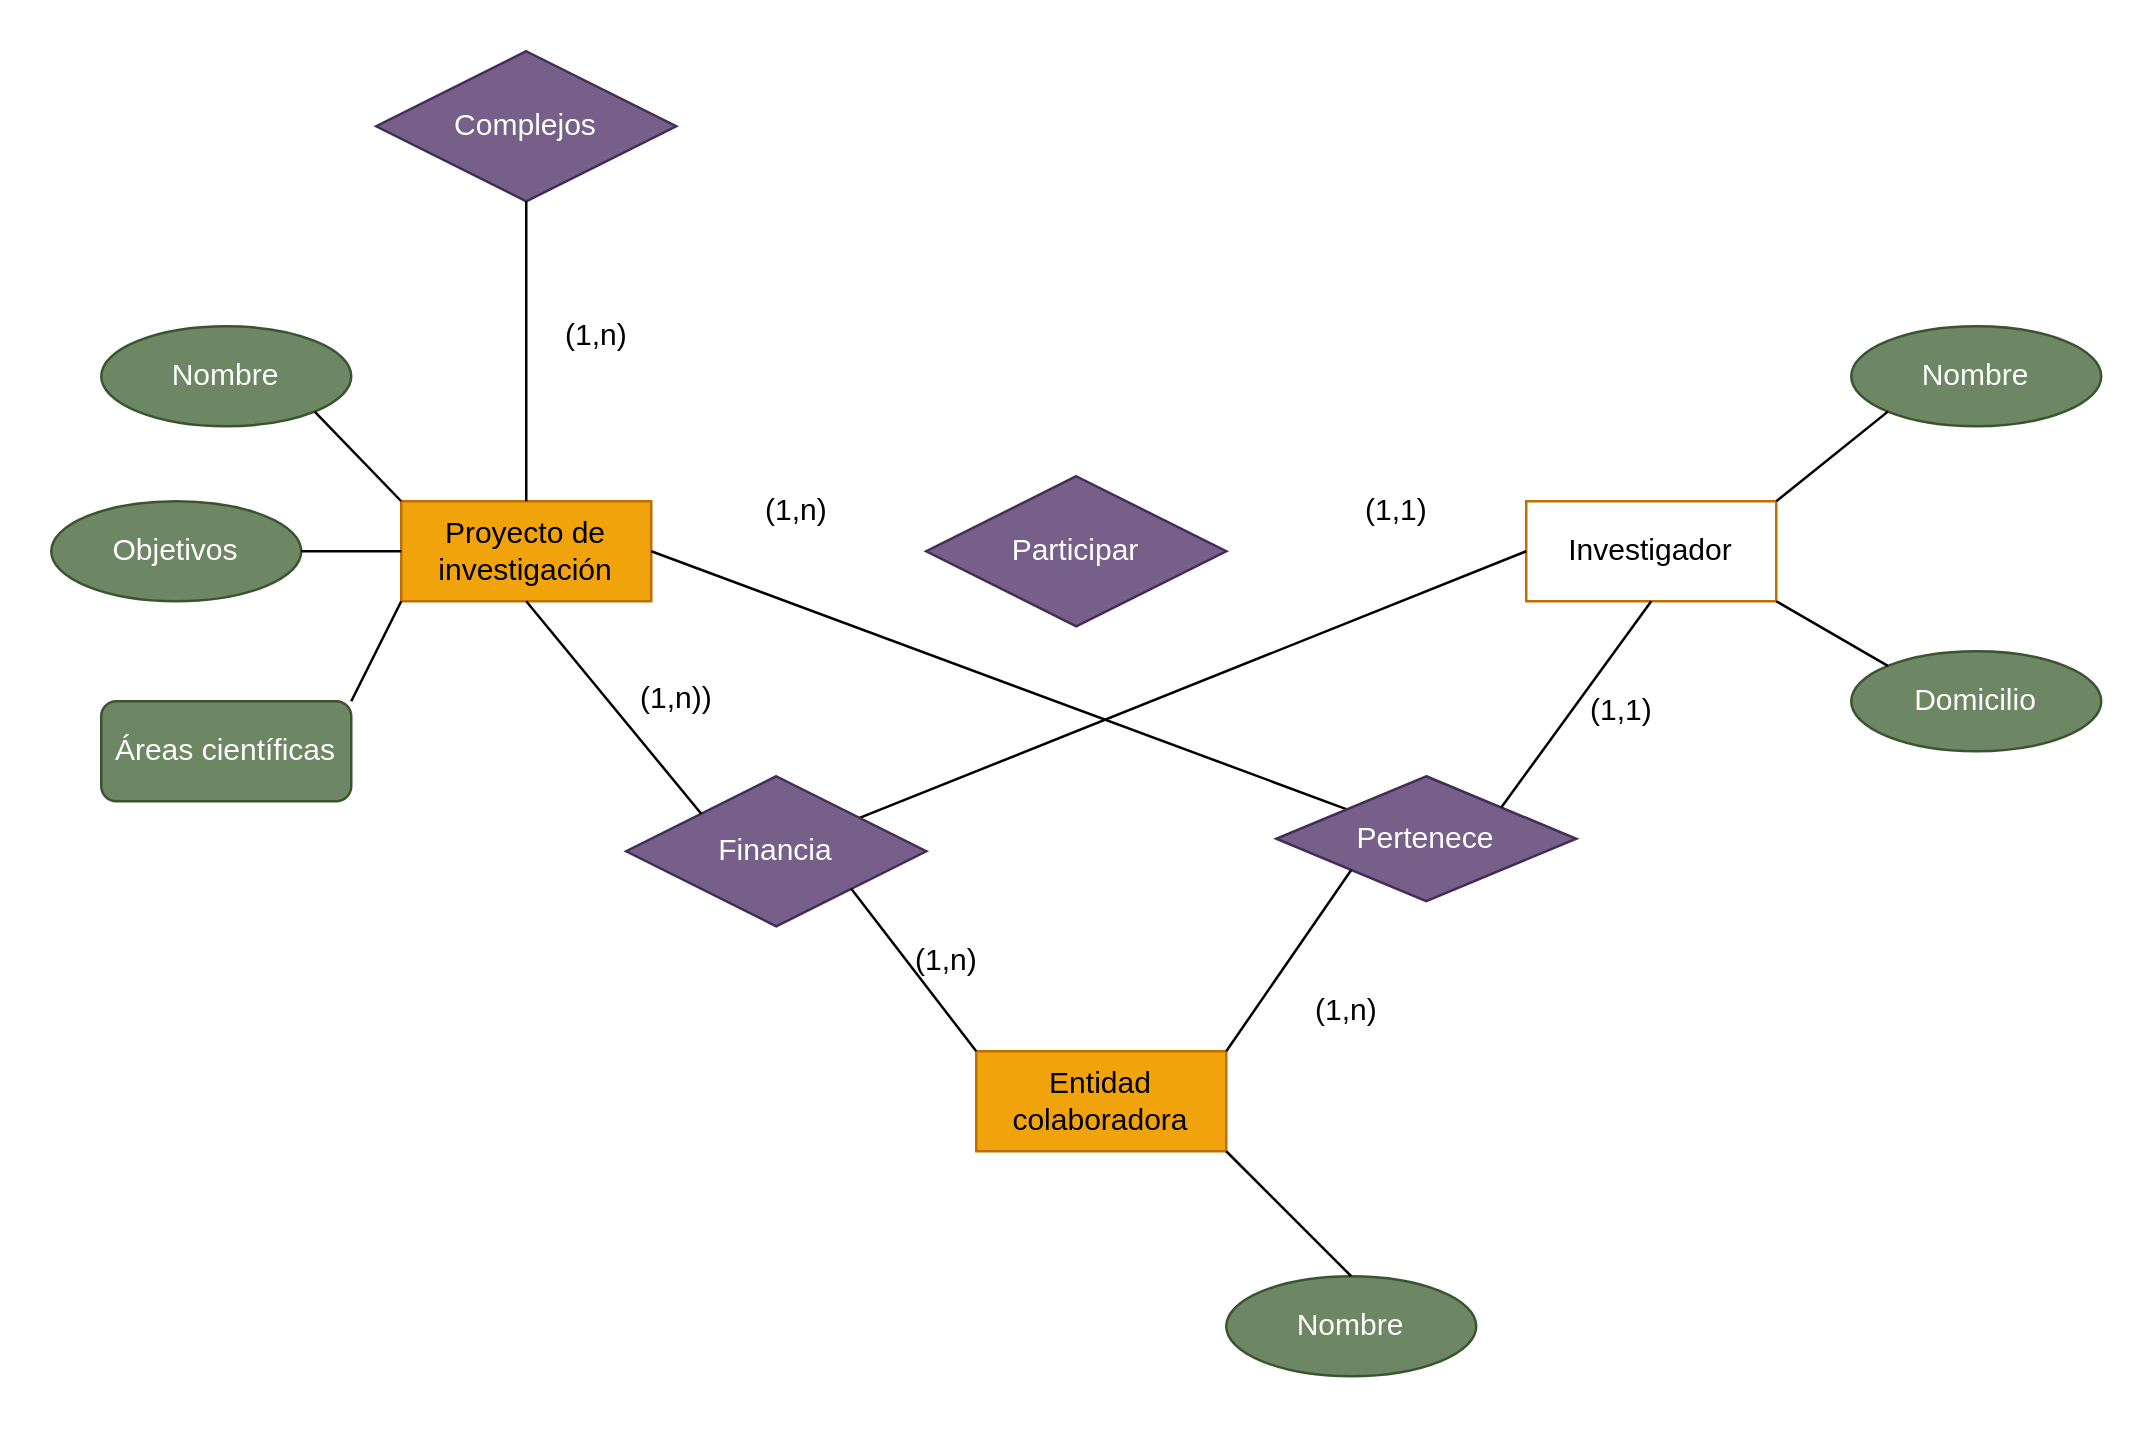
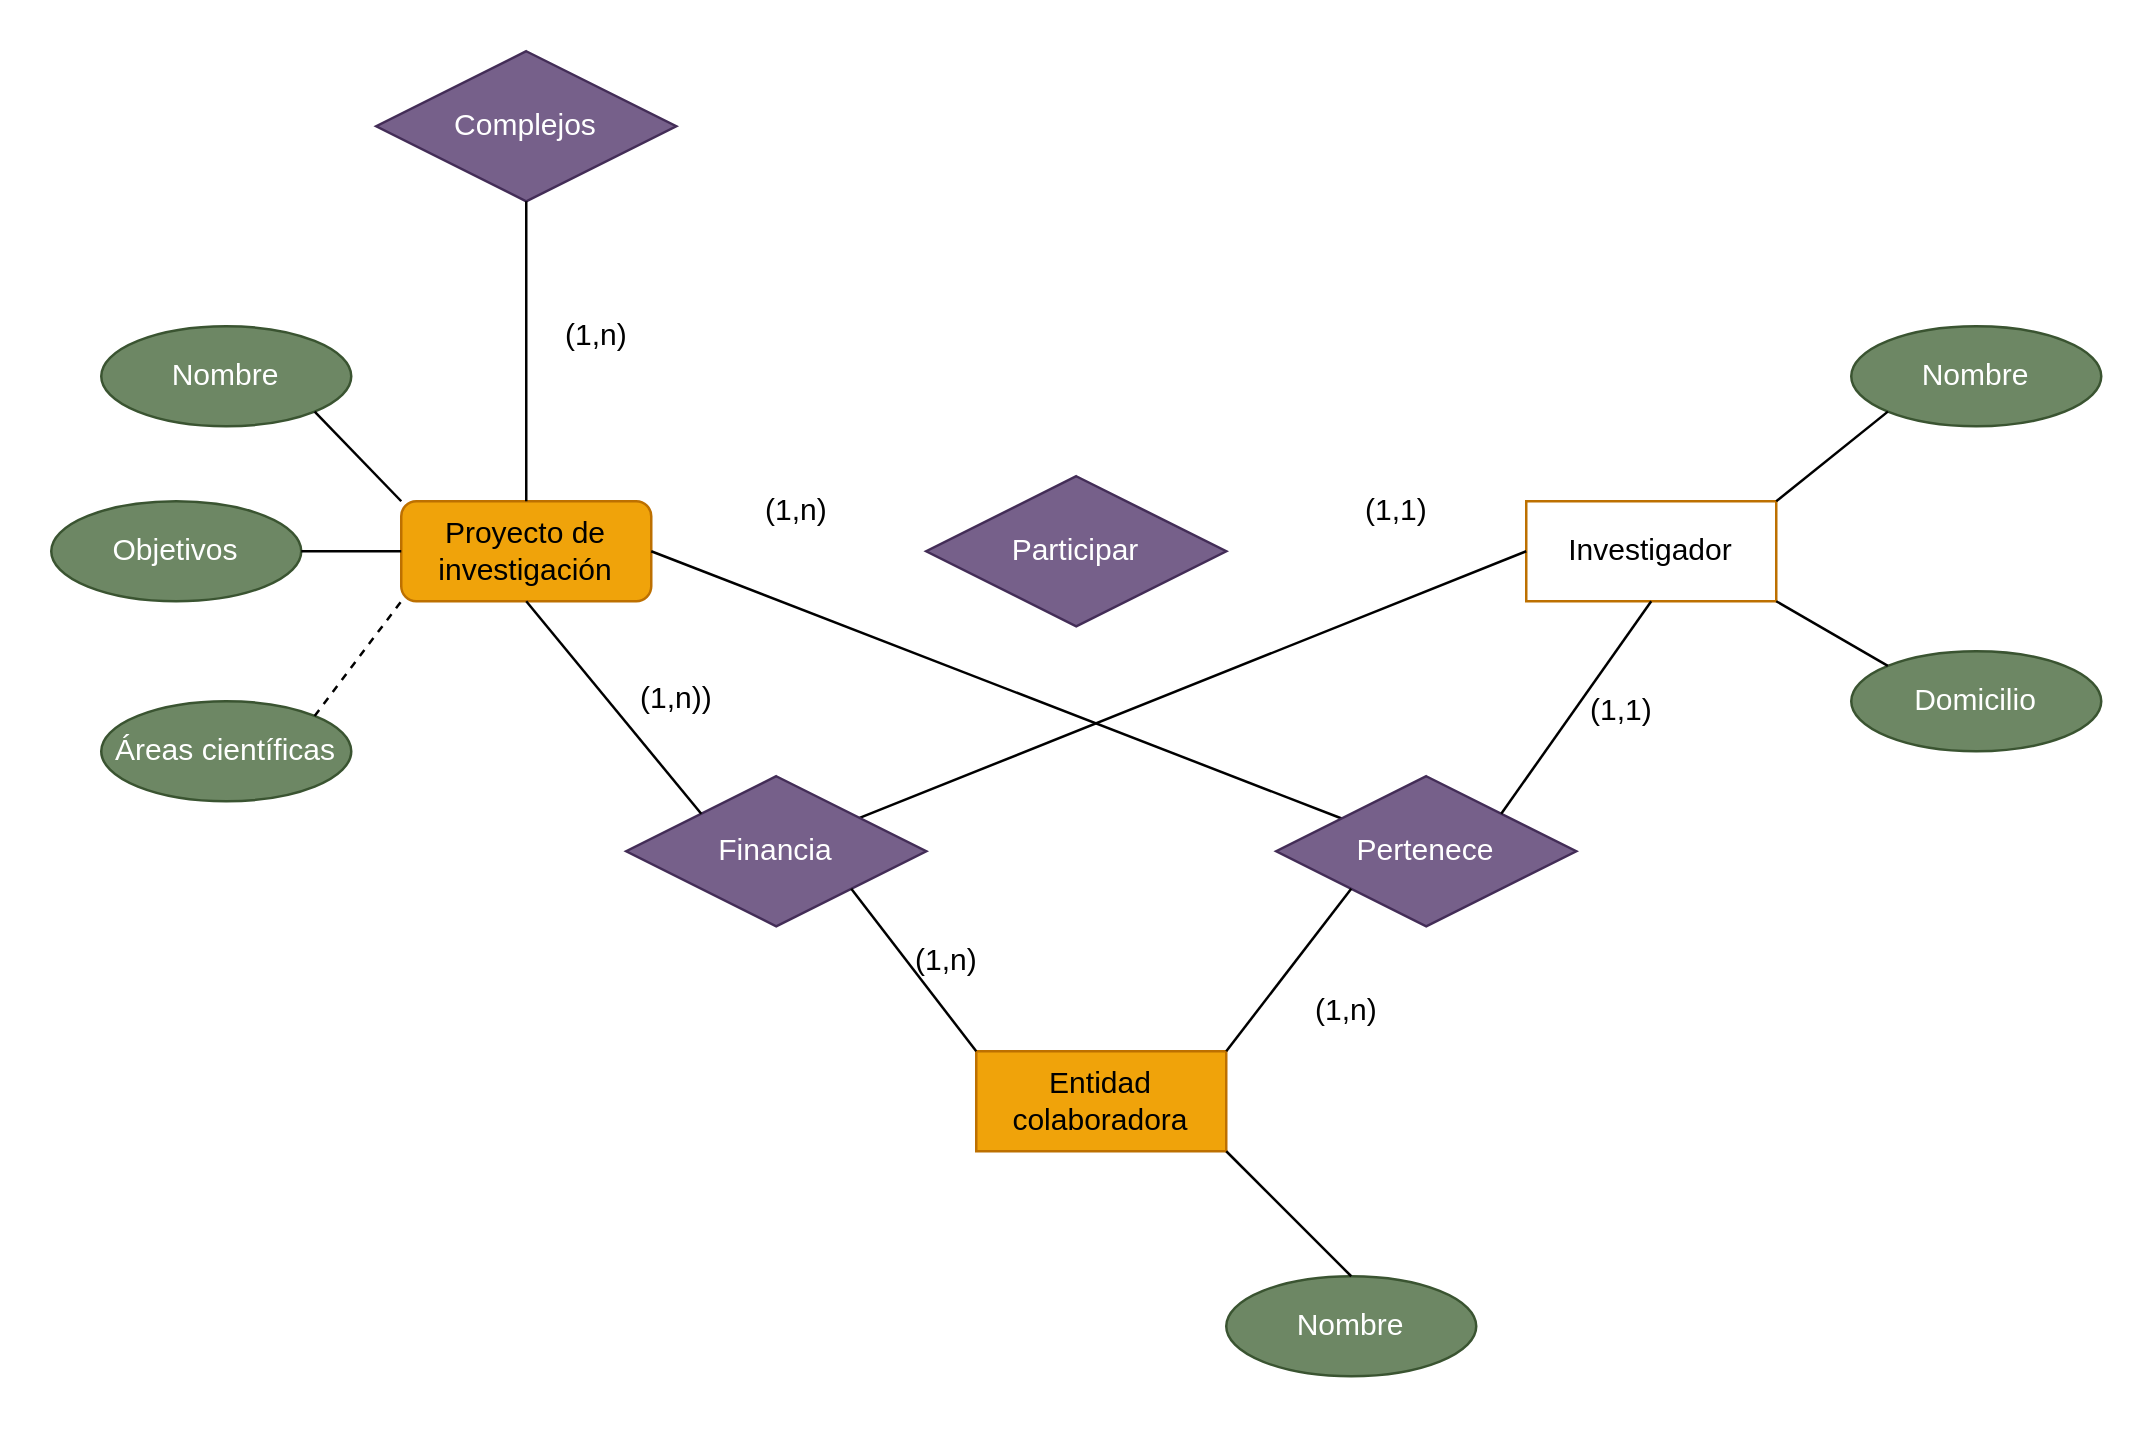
  <mxCell id="0" />
  <mxCell id="1" parent="0" />
- <mxCell id="2" value="Proyecto de investigación" style="whiteSpace=wrap;html=1;align=center;fillColor=#f0a30a;fontColor=#000000;strokeColor=#BD7000;" vertex="1" parent="1"><mxGeometry x="160" y="200" width="100" height="40" as="geometry" /></mxCell>
+ <mxCell id="2" value="Proyecto de investigación" style="whiteSpace=wrap;html=1;align=center;fillColor=#f0a30a;fontColor=#000000;strokeColor=#BD7000;rounded=1;" vertex="1" parent="1"><mxGeometry x="160" y="200" width="100" height="40" as="geometry" /></mxCell>
  <mxCell id="3" value="Complejos" style="shape=rhombus;perimeter=rhombusPerimeter;whiteSpace=wrap;html=1;align=center;fillColor=#76608a;fontColor=#ffffff;strokeColor=#432D57;" vertex="1" parent="1"><mxGeometry x="150" y="20" width="120" height="60" as="geometry" /></mxCell>
  <mxCell id="4" value="Nombre" style="ellipse;whiteSpace=wrap;html=1;align=center;fillColor=#6d8764;fontColor=#ffffff;strokeColor=#3A5431;" vertex="1" parent="1"><mxGeometry x="40" y="130" width="100" height="40" as="geometry" /></mxCell>
  <mxCell id="5" value="Objetivos" style="ellipse;whiteSpace=wrap;html=1;align=center;fillColor=#6d8764;fontColor=#ffffff;strokeColor=#3A5431;" vertex="1" parent="1"><mxGeometry x="20" y="200" width="100" height="40" as="geometry" /></mxCell>
- <mxCell id="6" value="Áreas científicas" style="whiteSpace=wrap;html=1;align=center;fillColor=#6d8764;fontColor=#ffffff;strokeColor=#3A5431;rounded=1;" vertex="1" parent="1"><mxGeometry x="40" y="280" width="100" height="40" as="geometry" /></mxCell>
+ <mxCell id="6" value="Áreas científicas" style="ellipse;whiteSpace=wrap;html=1;align=center;fillColor=#6d8764;fontColor=#ffffff;strokeColor=#3A5431;" vertex="1" parent="1"><mxGeometry x="40" y="280" width="100" height="40" as="geometry" /></mxCell>
  <mxCell id="7" value="" style="endArrow=none;html=1;rounded=0;exitX=0;exitY=0;exitDx=0;exitDy=0;entryX=1;entryY=1;entryDx=0;entryDy=0;" edge="1" parent="1" source="2" target="4"><mxGeometry relative="1" as="geometry"><mxPoint x="20" y="130" as="sourcePoint" /><mxPoint x="180" y="130" as="targetPoint" /></mxGeometry></mxCell>
  <mxCell id="8" value="" style="endArrow=none;html=1;rounded=0;exitX=1;exitY=0.5;exitDx=0;exitDy=0;entryX=0;entryY=0.5;entryDx=0;entryDy=0;" edge="1" parent="1" source="5" target="2"><mxGeometry relative="1" as="geometry"><mxPoint x="20" y="130" as="sourcePoint" /><mxPoint x="180" y="130" as="targetPoint" /></mxGeometry></mxCell>
- <mxCell id="9" value="" style="endArrow=none;html=1;rounded=0;exitX=1;exitY=0;exitDx=0;exitDy=0;entryX=0;entryY=1;entryDx=0;entryDy=0;" edge="1" parent="1" source="6" target="2"><mxGeometry relative="1" as="geometry"><mxPoint x="20" y="130" as="sourcePoint" /><mxPoint x="180" y="130" as="targetPoint" /></mxGeometry></mxCell>
+ <mxCell id="9" value="" style="endArrow=none;html=1;rounded=0;exitX=1;exitY=0;exitDx=0;exitDy=0;entryX=0;entryY=1;entryDx=0;entryDy=0;dashed=1;" edge="1" parent="1" source="6" target="2"><mxGeometry relative="1" as="geometry"><mxPoint x="20" y="130" as="sourcePoint" /><mxPoint x="180" y="130" as="targetPoint" /></mxGeometry></mxCell>
  <mxCell id="10" value="" style="endArrow=none;html=1;rounded=0;exitX=0.5;exitY=1;exitDx=0;exitDy=0;entryX=0.5;entryY=0;entryDx=0;entryDy=0;" edge="1" parent="1" source="3" target="2"><mxGeometry relative="1" as="geometry"><mxPoint x="120" y="130" as="sourcePoint" /><mxPoint x="280" y="130" as="targetPoint" /></mxGeometry></mxCell>
  <mxCell id="11" value="Participar" style="shape=rhombus;perimeter=rhombusPerimeter;whiteSpace=wrap;html=1;align=center;fillColor=#76608a;fontColor=#ffffff;strokeColor=#432D57;" vertex="1" parent="1"><mxGeometry x="370" y="190" width="120" height="60" as="geometry" /></mxCell>
  <mxCell id="12" value="Investigador" style="whiteSpace=wrap;html=1;align=center;fillColor=#ffffff;fontColor=#000000;strokeColor=#BD7000;" vertex="1" parent="1"><mxGeometry x="610" y="200" width="100" height="40" as="geometry" /></mxCell>
  <mxCell id="13" value="" style="endArrow=none;html=1;rounded=0;exitX=1;exitY=0.5;exitDx=0;exitDy=0;" edge="1" parent="1" source="2" target="19"><mxGeometry relative="1" as="geometry"><mxPoint x="330" y="130" as="sourcePoint" /><mxPoint x="490" y="130" as="targetPoint" /></mxGeometry></mxCell>
  <mxCell id="14" value="" style="endArrow=none;html=1;rounded=0;exitX=0;exitY=0.5;exitDx=0;exitDy=0;" edge="1" parent="1" source="12" target="20"><mxGeometry relative="1" as="geometry"><mxPoint x="330" y="130" as="sourcePoint" /><mxPoint x="490" y="130" as="targetPoint" /></mxGeometry></mxCell>
  <mxCell id="15" value="Nombre" style="ellipse;whiteSpace=wrap;html=1;align=center;fillColor=#6d8764;fontColor=#ffffff;strokeColor=#3A5431;" vertex="1" parent="1"><mxGeometry x="740" y="130" width="100" height="40" as="geometry" /></mxCell>
  <mxCell id="16" value="Domicilio" style="ellipse;whiteSpace=wrap;html=1;align=center;fillColor=#6d8764;fontColor=#ffffff;strokeColor=#3A5431;" vertex="1" parent="1"><mxGeometry x="740" y="260" width="100" height="40" as="geometry" /></mxCell>
  <mxCell id="17" value="" style="endArrow=none;html=1;rounded=0;exitX=0;exitY=1;exitDx=0;exitDy=0;entryX=1;entryY=0;entryDx=0;entryDy=0;" edge="1" parent="1" source="15" target="12"><mxGeometry relative="1" as="geometry"><mxPoint x="440" y="130" as="sourcePoint" /><mxPoint x="600" y="130" as="targetPoint" /></mxGeometry></mxCell>
  <mxCell id="18" value="" style="endArrow=none;html=1;rounded=0;entryX=0;entryY=0;entryDx=0;entryDy=0;exitX=1;exitY=1;exitDx=0;exitDy=0;" edge="1" parent="1" source="12" target="16"><mxGeometry relative="1" as="geometry"><mxPoint x="440" y="130" as="sourcePoint" /><mxPoint x="600" y="130" as="targetPoint" /></mxGeometry></mxCell>
- <mxCell id="19" value="Pertenece" style="shape=rhombus;perimeter=rhombusPerimeter;whiteSpace=wrap;html=1;align=center;fillColor=#76608a;fontColor=#ffffff;strokeColor=#432D57;" vertex="1" parent="1"><mxGeometry x="510" y="310" width="120" height="50" as="geometry" /></mxCell>
+ <mxCell id="19" value="Pertenece" style="shape=rhombus;perimeter=rhombusPerimeter;whiteSpace=wrap;html=1;align=center;fillColor=#76608a;fontColor=#ffffff;strokeColor=#432D57;" vertex="1" parent="1"><mxGeometry x="510" y="310" width="120" height="60" as="geometry" /></mxCell>
  <mxCell id="20" value="Financia" style="shape=rhombus;perimeter=rhombusPerimeter;whiteSpace=wrap;html=1;align=center;fillColor=#76608a;fontColor=#ffffff;strokeColor=#432D57;" vertex="1" parent="1"><mxGeometry x="250" y="310" width="120" height="60" as="geometry" /></mxCell>
  <mxCell id="21" value="" style="endArrow=none;html=1;rounded=0;exitX=0.5;exitY=1;exitDx=0;exitDy=0;entryX=0;entryY=0;entryDx=0;entryDy=0;" edge="1" parent="1" source="2" target="20"><mxGeometry relative="1" as="geometry"><mxPoint x="390" y="180" as="sourcePoint" /><mxPoint x="550" y="180" as="targetPoint" /></mxGeometry></mxCell>
  <mxCell id="22" value="" style="endArrow=none;html=1;rounded=0;exitX=0.5;exitY=1;exitDx=0;exitDy=0;entryX=1;entryY=0;entryDx=0;entryDy=0;" edge="1" parent="1" source="12" target="19"><mxGeometry relative="1" as="geometry"><mxPoint x="390" y="180" as="sourcePoint" /><mxPoint x="550" y="180" as="targetPoint" /></mxGeometry></mxCell>
  <mxCell id="23" value="Entidad colaboradora" style="whiteSpace=wrap;html=1;align=center;fillColor=#f0a30a;fontColor=#000000;strokeColor=#BD7000;" vertex="1" parent="1"><mxGeometry x="390" y="420" width="100" height="40" as="geometry" /></mxCell>
  <mxCell id="24" value="" style="endArrow=none;html=1;rounded=0;exitX=1;exitY=1;exitDx=0;exitDy=0;entryX=0;entryY=0;entryDx=0;entryDy=0;" edge="1" parent="1" source="20" target="23"><mxGeometry relative="1" as="geometry"><mxPoint x="400" y="300" as="sourcePoint" /><mxPoint x="560" y="300" as="targetPoint" /></mxGeometry></mxCell>
  <mxCell id="25" value="" style="endArrow=none;html=1;rounded=0;exitX=1;exitY=0;exitDx=0;exitDy=0;entryX=0;entryY=1;entryDx=0;entryDy=0;" edge="1" parent="1" source="23" target="19"><mxGeometry relative="1" as="geometry"><mxPoint x="400" y="300" as="sourcePoint" /><mxPoint x="560" y="300" as="targetPoint" /></mxGeometry></mxCell>
  <mxCell id="26" value="Nombre" style="ellipse;whiteSpace=wrap;html=1;align=center;fillColor=#6d8764;fontColor=#ffffff;strokeColor=#3A5431;" vertex="1" parent="1"><mxGeometry x="490" y="510" width="100" height="40" as="geometry" /></mxCell>
  <mxCell id="27" value="" style="endArrow=none;html=1;rounded=0;exitX=0.5;exitY=0;exitDx=0;exitDy=0;entryX=1;entryY=1;entryDx=0;entryDy=0;" edge="1" parent="1" source="26" target="23"><mxGeometry relative="1" as="geometry"><mxPoint x="410" y="340" as="sourcePoint" /><mxPoint x="570" y="340" as="targetPoint" /></mxGeometry></mxCell>
  <mxCell id="28" value="(1,n))" style="text;strokeColor=none;fillColor=none;spacingLeft=4;spacingRight=4;overflow=hidden;rotatable=0;points=[[0,0.5],[1,0.5]];portConstraint=eastwest;fontSize=12;" vertex="1" parent="1"><mxGeometry x="250" y="265" width="40" height="30" as="geometry" /></mxCell>
  <mxCell id="29" value="(1,n)" style="text;strokeColor=none;fillColor=none;spacingLeft=4;spacingRight=4;overflow=hidden;rotatable=0;points=[[0,0.5],[1,0.5]];portConstraint=eastwest;fontSize=12;" vertex="1" parent="1"><mxGeometry x="360" y="370" width="40" height="30" as="geometry" /></mxCell>
  <mxCell id="30" value="(1,n)" style="text;strokeColor=none;fillColor=none;spacingLeft=4;spacingRight=4;overflow=hidden;rotatable=0;points=[[0,0.5],[1,0.5]];portConstraint=eastwest;fontSize=12;" vertex="1" parent="1"><mxGeometry x="300" y="190" width="40" height="30" as="geometry" /></mxCell>
  <mxCell id="31" value="(1,1)" style="text;strokeColor=none;fillColor=none;spacingLeft=4;spacingRight=4;overflow=hidden;rotatable=0;points=[[0,0.5],[1,0.5]];portConstraint=eastwest;fontSize=12;" vertex="1" parent="1"><mxGeometry x="540" y="190" width="40" height="30" as="geometry" /></mxCell>
  <mxCell id="32" value="(1,1)" style="text;strokeColor=none;fillColor=none;spacingLeft=4;spacingRight=4;overflow=hidden;rotatable=0;points=[[0,0.5],[1,0.5]];portConstraint=eastwest;fontSize=12;" vertex="1" parent="1"><mxGeometry x="630" y="270" width="50" height="30" as="geometry" /></mxCell>
  <mxCell id="33" value="(1,n)" style="text;strokeColor=none;fillColor=none;spacingLeft=4;spacingRight=4;overflow=hidden;rotatable=0;points=[[0,0.5],[1,0.5]];portConstraint=eastwest;fontSize=12;" vertex="1" parent="1"><mxGeometry x="520" y="390" width="40" height="30" as="geometry" /></mxCell>
  <mxCell id="34" value="(1,n)" style="text;strokeColor=none;fillColor=none;spacingLeft=4;spacingRight=4;overflow=hidden;rotatable=0;points=[[0,0.5],[1,0.5]];portConstraint=eastwest;fontSize=12;" vertex="1" parent="1"><mxGeometry x="220" y="120" width="40" height="30" as="geometry" /></mxCell>
